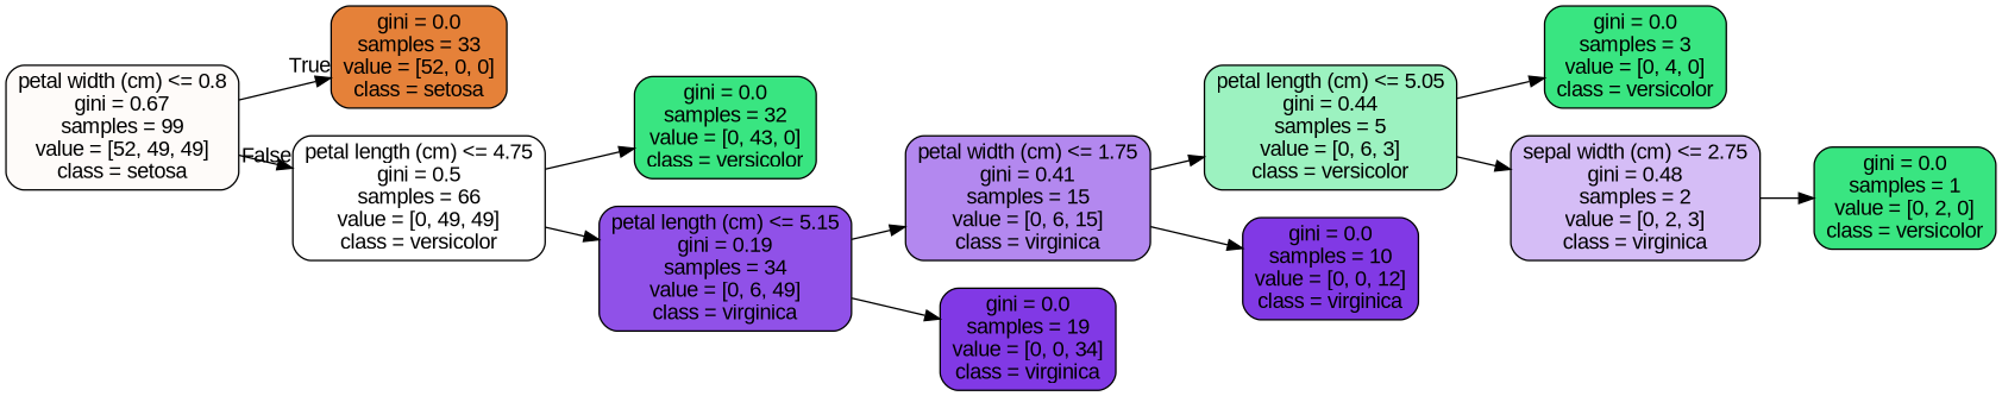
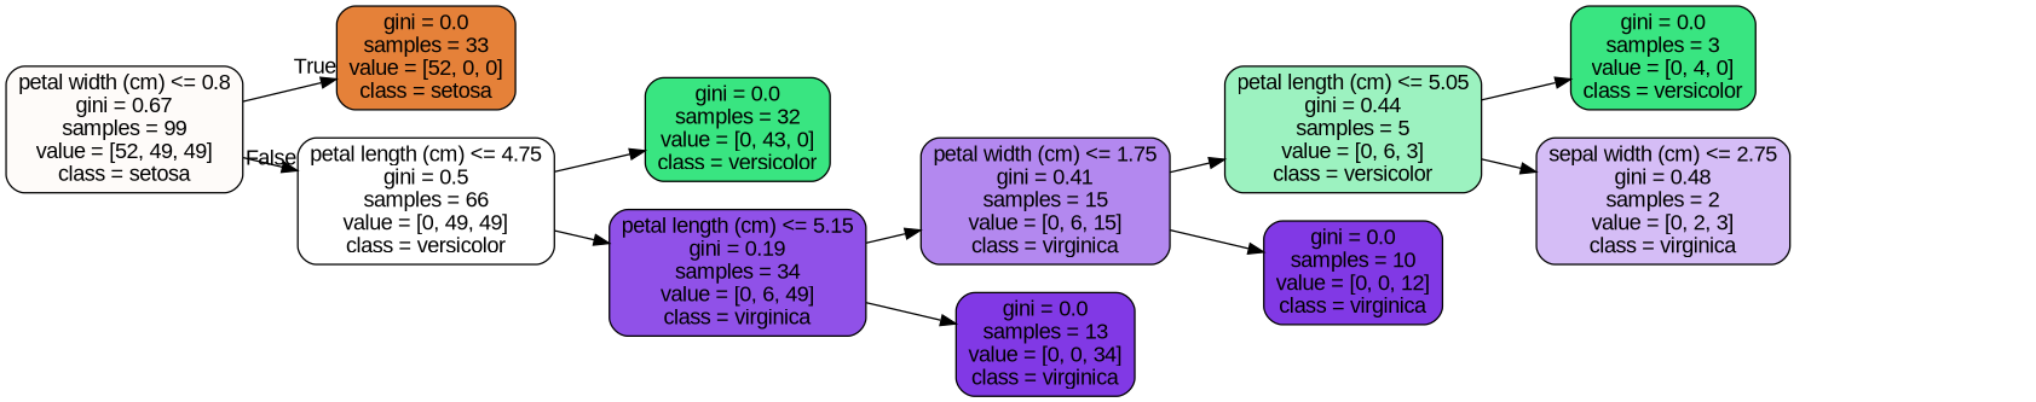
  digraph {
    fontname="Liberation Sans"
    rankdir=LR
    node [color=black fillcolor="#39e581" fontname="Liberation Sans" shape=box style="filled, rounded"]
    edge [fontname="Liberation Sans"]
    n1 [fillcolor="#fefbf9" label="petal width (cm) <= 0.8\ngini = 0.67\nsamples = 99\nvalue = [52, 49, 49]\nclass = setosa"]
    n2 [fillcolor="#e58139" label="gini = 0.0\nsamples = 33\nvalue = [52, 0, 0]\nclass = setosa"]
    n3 [fillcolor="#ffffff" label="petal length (cm) <= 4.75\ngini = 0.5\nsamples = 66\nvalue = [0, 49, 49]\nclass = versicolor"]
    n4 [label="gini = 0.0\nsamples = 32\nvalue = [0, 43, 0]\nclass = versicolor"]
    n5 [fillcolor="#9051e8" label="petal length (cm) <= 5.15\ngini = 0.19\nsamples = 34\nvalue = [0, 6, 49]\nclass = virginica"]
    n6 [fillcolor="#b388ef" label="petal width (cm) <= 1.75\ngini = 0.41\nsamples = 15\nvalue = [0, 6, 15]\nclass = virginica"]
-   n7 [fillcolor="#8139e5" label="gini = 0.0\nsamples = 19\nvalue = [0, 0, 34]\nclass = virginica"]
+   n7 [fillcolor="#8139e5" label="gini = 0.0\nsamples = 13\nvalue = [0, 0, 34]\nclass = virginica"]
    n8 [fillcolor="#9cf2c0" label="petal length (cm) <= 5.05\ngini = 0.44\nsamples = 5\nvalue = [0, 6, 3]\nclass = versicolor"]
    n9 [fillcolor="#8139e5" label="gini = 0.0\nsamples = 10\nvalue = [0, 0, 12]\nclass = virginica"]
    n10 [label="gini = 0.0\nsamples = 3\nvalue = [0, 4, 0]\nclass = versicolor"]
    n11 [fillcolor="#d5bdf6" label="sepal width (cm) <= 2.75\ngini = 0.48\nsamples = 2\nvalue = [0, 2, 3]\nclass = virginica"]
-   n12 [label="gini = 0.0\nsamples = 1\nvalue = [0, 2, 0]\nclass = versicolor"]
    n1 -> n2 [headlabel=True labelangle=45 labeldistance=2.5]
    n1 -> n3 [headlabel=False labelangle=-45 labeldistance=2.5]
    n3 -> n4
    n3 -> n5
    n5 -> n6
    n5 -> n7
    n6 -> n8
    n6 -> n9
    n8 -> n10
    n8 -> n11
-   n11 -> n12
  }
